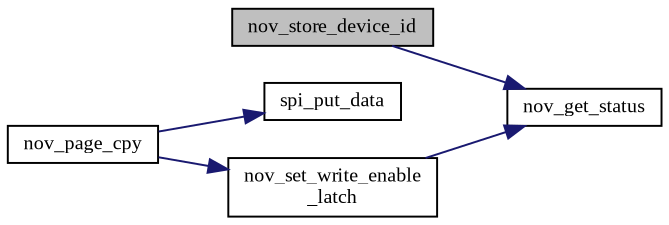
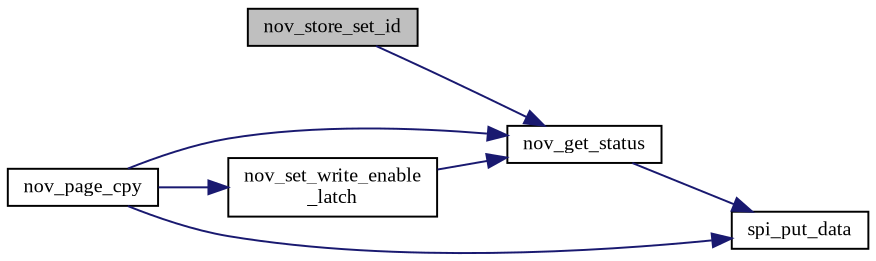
  digraph {
    fontname="Liberation Serif"
    rankdir=LR
    node [color=black fillcolor=white fontname="Liberation Serif" fontsize=10 shape=record style=filled]
    edge [color=midnightblue fontname="Liberation Serif" fontsize=10 labelfontname=Helvetica labelfontsize=10 style=solid]
-   n1 [fillcolor=grey75 fontcolor=black height=0.2 label=nov_store_device_id width=0.4]
+   n1 [fillcolor=grey75 fontcolor=black height=0.2 label=nov_store_set_id width=0.4]
    n2 [height=0.2 label=nov_get_status width=0.4]
    n3 [height=0.2 label=nov_page_cpy width=0.4]
    n4 [height=0.2 label=spi_put_data width=0.4]
    n5 [height=0.2 label="nov_set_write_enable\l_latch" width=0.4]
    n1 -> n2
+   n2 -> n4
+   n3 -> n2
    n3 -> n4
    n3 -> n5
    n5 -> n2
  }
